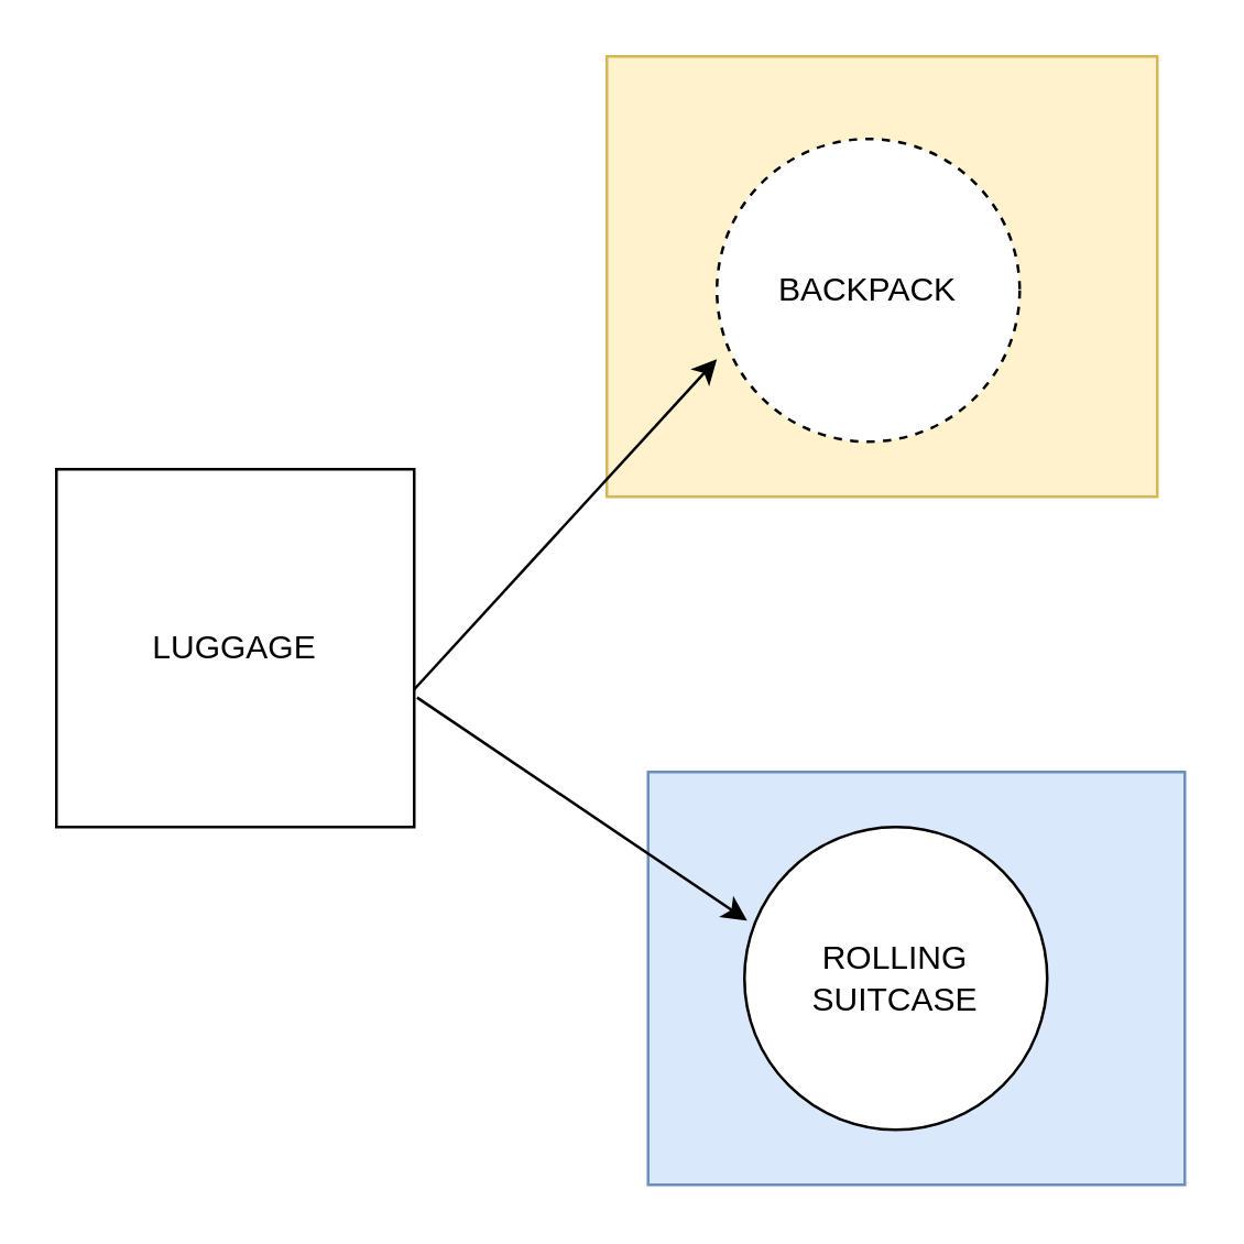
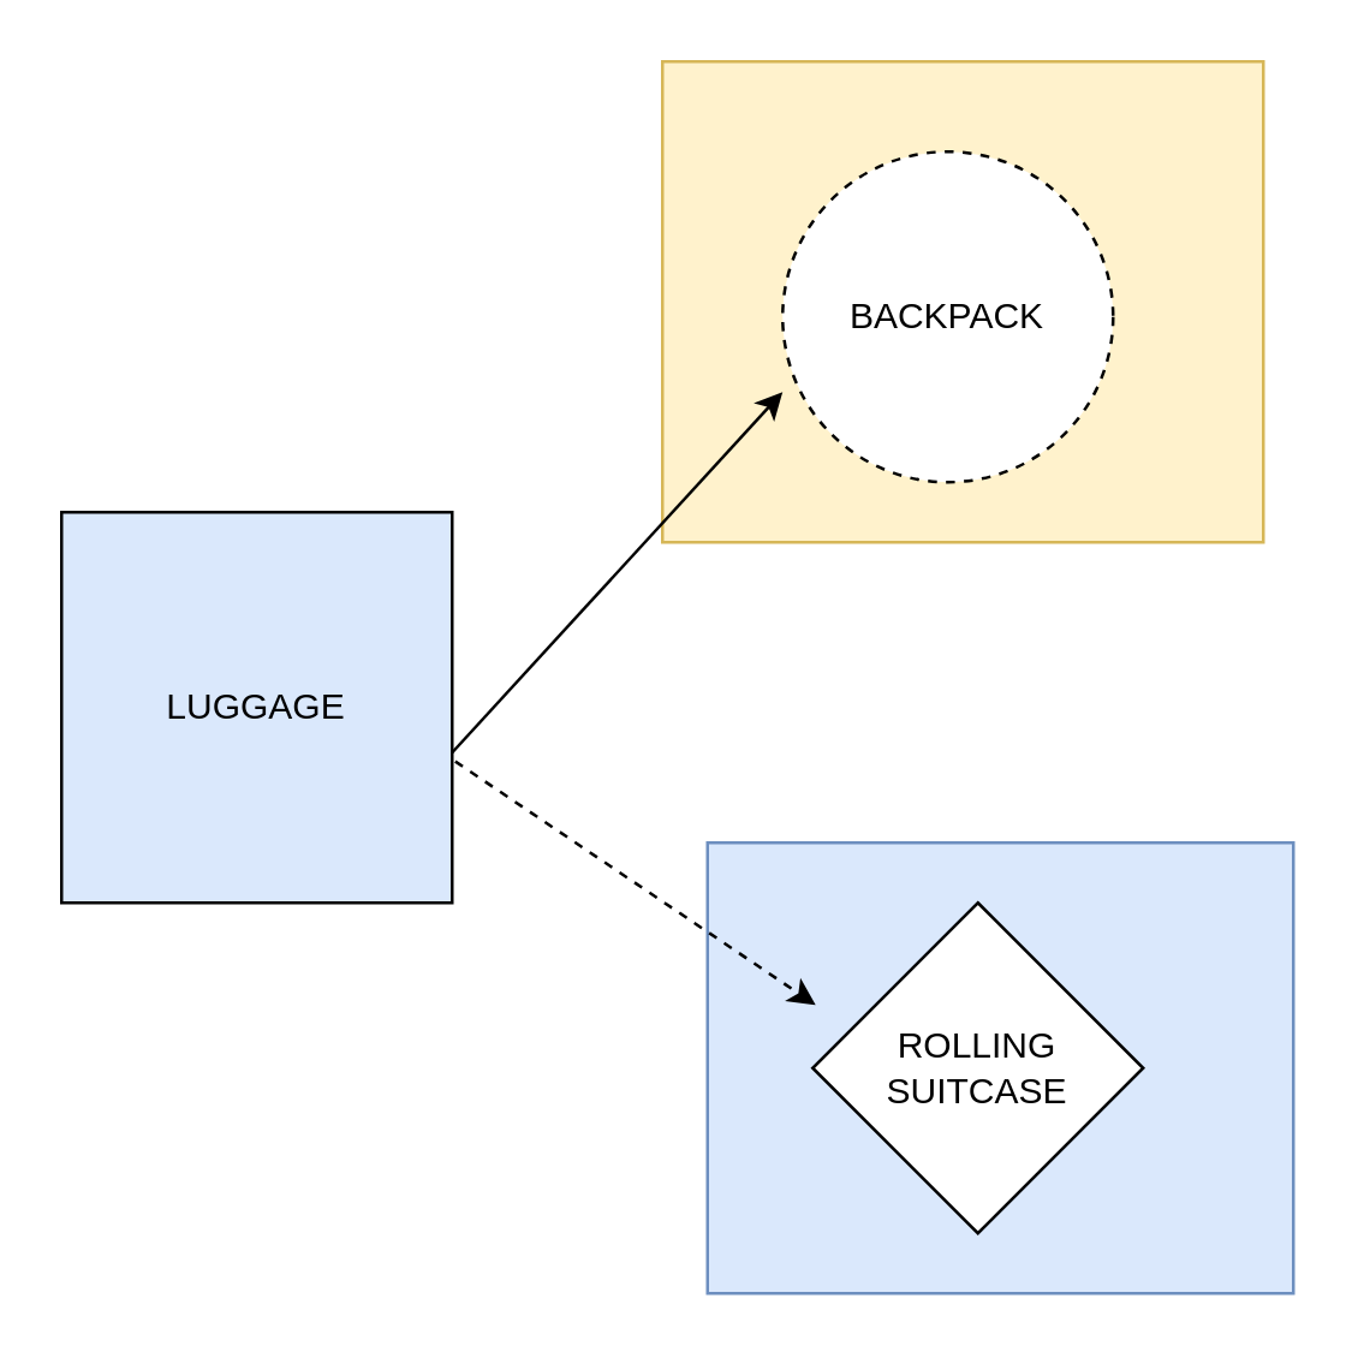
  <mxCell id="0" />
  <mxCell id="1" parent="0" />
  <mxCell id="2" value="" style="rounded=0;whiteSpace=wrap;html=1;fillColor=#fff2cc;strokeColor=#d6b656;" vertex="1" parent="1"><mxGeometry x="220" y="20" width="200" height="160" as="geometry" /></mxCell>
  <mxCell id="3" value="" style="rounded=0;whiteSpace=wrap;html=1;fillColor=#dae8fc;strokeColor=#6c8ebf;" vertex="1" parent="1"><mxGeometry x="235" y="280" width="195" height="150" as="geometry" /></mxCell>
- <mxCell id="4" value="LUGGAGE" style="whiteSpace=wrap;html=1;aspect=fixed;" vertex="1" parent="1"><mxGeometry x="20" y="170" width="130" height="130" as="geometry" /></mxCell>
+ <mxCell id="4" value="LUGGAGE" style="whiteSpace=wrap;html=1;aspect=fixed;fillColor=#dae8fc;" vertex="1" parent="1"><mxGeometry x="20" y="170" width="130" height="130" as="geometry" /></mxCell>
  <mxCell id="5" value="BACKPACK" style="ellipse;whiteSpace=wrap;html=1;aspect=fixed;dashed=1;" vertex="1" parent="1"><mxGeometry x="260" y="50" width="110" height="110" as="geometry" /></mxCell>
- <mxCell id="6" value="ROLLING SUITCASE" style="ellipse;whiteSpace=wrap;html=1;aspect=fixed;" vertex="1" parent="1"><mxGeometry x="270" y="300" width="110" height="110" as="geometry" /></mxCell>
- <mxCell id="7" value="" style="endArrow=classic;html=1;exitX=1.008;exitY=0.638;exitDx=0;exitDy=0;exitPerimeter=0;entryX=0.009;entryY=0.309;entryDx=0;entryDy=0;entryPerimeter=0;" edge="1" parent="1" source="4" target="6"><mxGeometry width="50" height="50" relative="1" as="geometry"><mxPoint x="270" y="390" as="sourcePoint" /><mxPoint x="320" y="340" as="targetPoint" /></mxGeometry></mxCell>
+ <mxCell id="6" value="ROLLING SUITCASE" style="rhombus;whiteSpace=wrap;html=1;aspect=fixed;" vertex="1" parent="1"><mxGeometry x="270" y="300" width="110" height="110" as="geometry" /></mxCell>
+ <mxCell id="7" value="" style="endArrow=classic;html=1;exitX=1.008;exitY=0.638;exitDx=0;exitDy=0;exitPerimeter=0;entryX=0.009;entryY=0.309;entryDx=0;entryDy=0;entryPerimeter=0;dashed=1;" edge="1" parent="1" source="4" target="6"><mxGeometry width="50" height="50" relative="1" as="geometry"><mxPoint x="270" y="390" as="sourcePoint" /><mxPoint x="320" y="340" as="targetPoint" /></mxGeometry></mxCell>
  <mxCell id="8" value="" style="endArrow=classic;html=1;entryX=0;entryY=0.727;entryDx=0;entryDy=0;entryPerimeter=0;" edge="1" parent="1" target="5"><mxGeometry width="50" height="50" relative="1" as="geometry"><mxPoint x="150" y="250" as="sourcePoint" /><mxPoint x="200" y="200" as="targetPoint" /></mxGeometry></mxCell>
